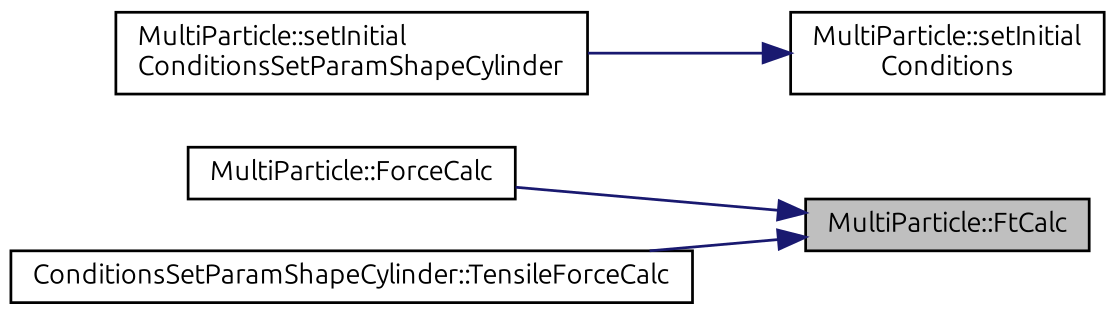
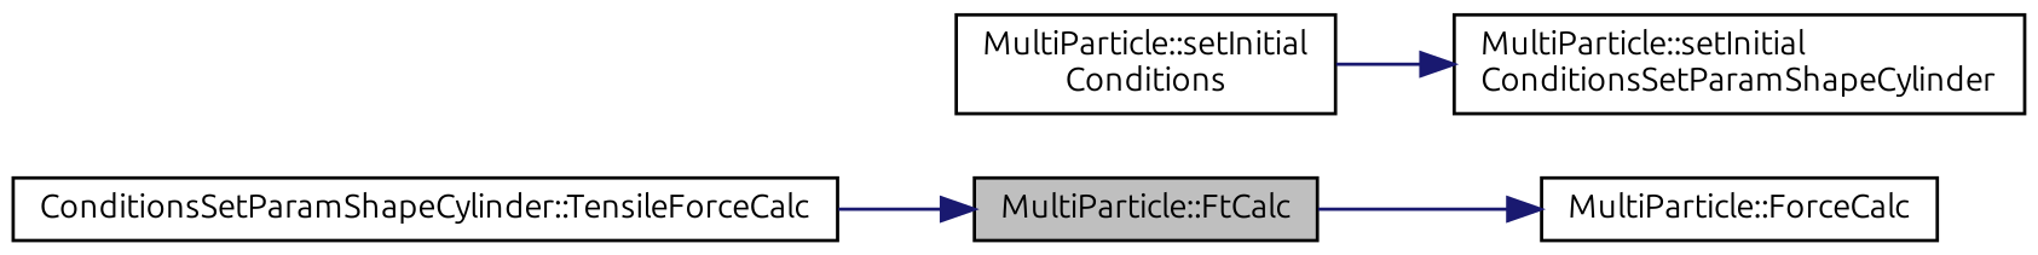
  digraph {
    fontname=Ubuntu
    rankdir=RL
    node [color=black fillcolor=white fontname=Ubuntu fontsize=10 shape=record style=filled]
    edge [color=midnightblue dir=back fontname=Ubuntu fontsize=10 labelfontname=Helvetica labelfontsize=10 style=solid]
    n1 [fillcolor=grey75 fontcolor=black height=0.2 label="MultiParticle::FtCalc" width=0.4]
    n2 [height=0.2 label="MultiParticle::ForceCalc" width=0.4]
    n3 [height=0.2 label="ConditionsSetParamShapeCylinder::TensileForceCalc" width=0.4]
    n4 [height=0.2 label="MultiParticle::setInitial\lConditionsSetParamShapeCylinder" width=0.4]
    n5 [height=0.2 label="MultiParticle::setInitial\lConditions" width=0.4]
-   n1 -> n2
+   n2 -> n1
    n1 -> n3
-   n5 -> n4
+   n4 -> n5
  }
